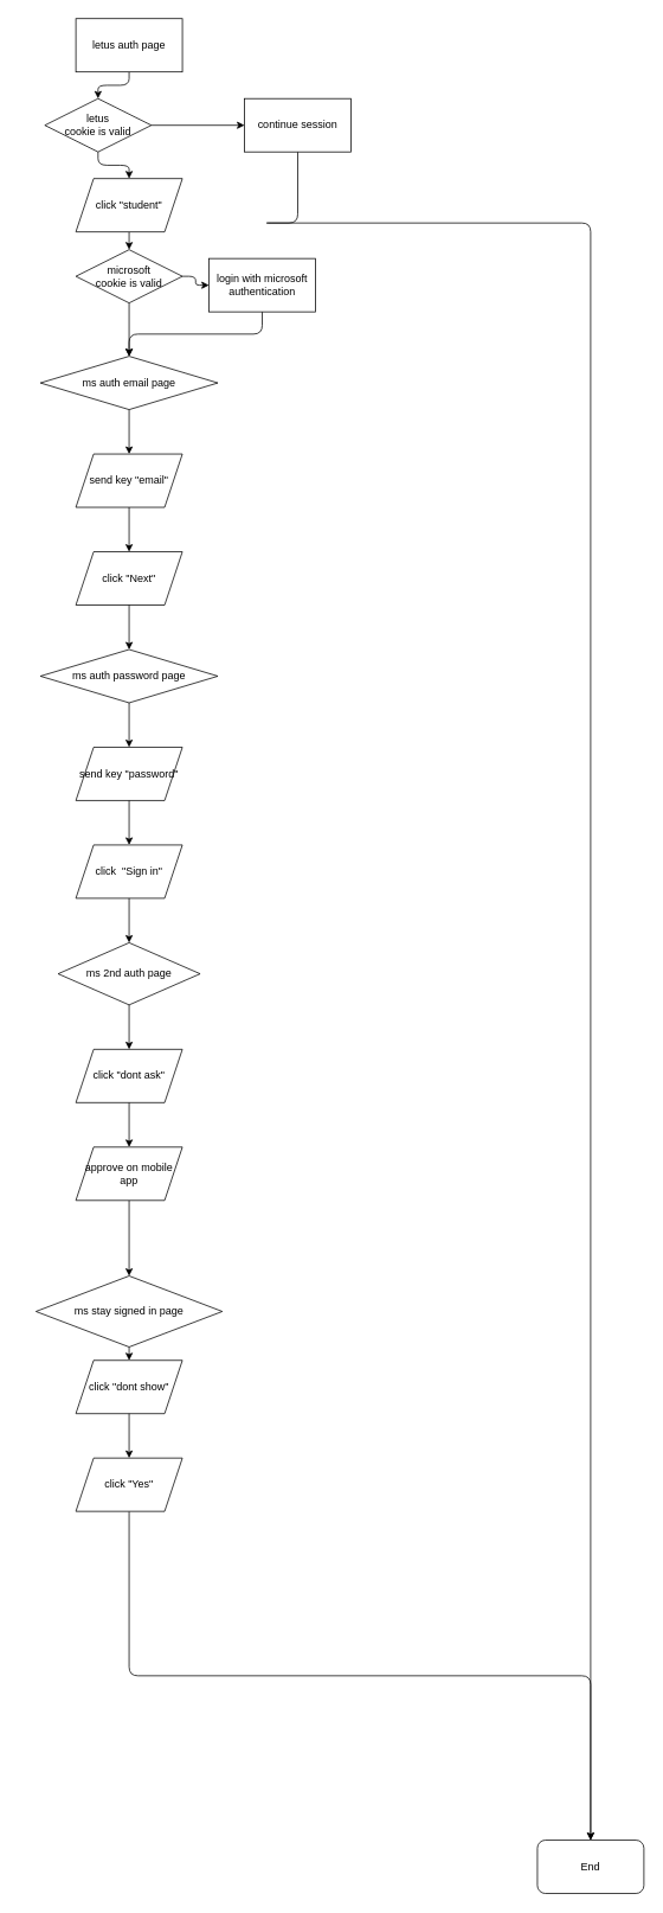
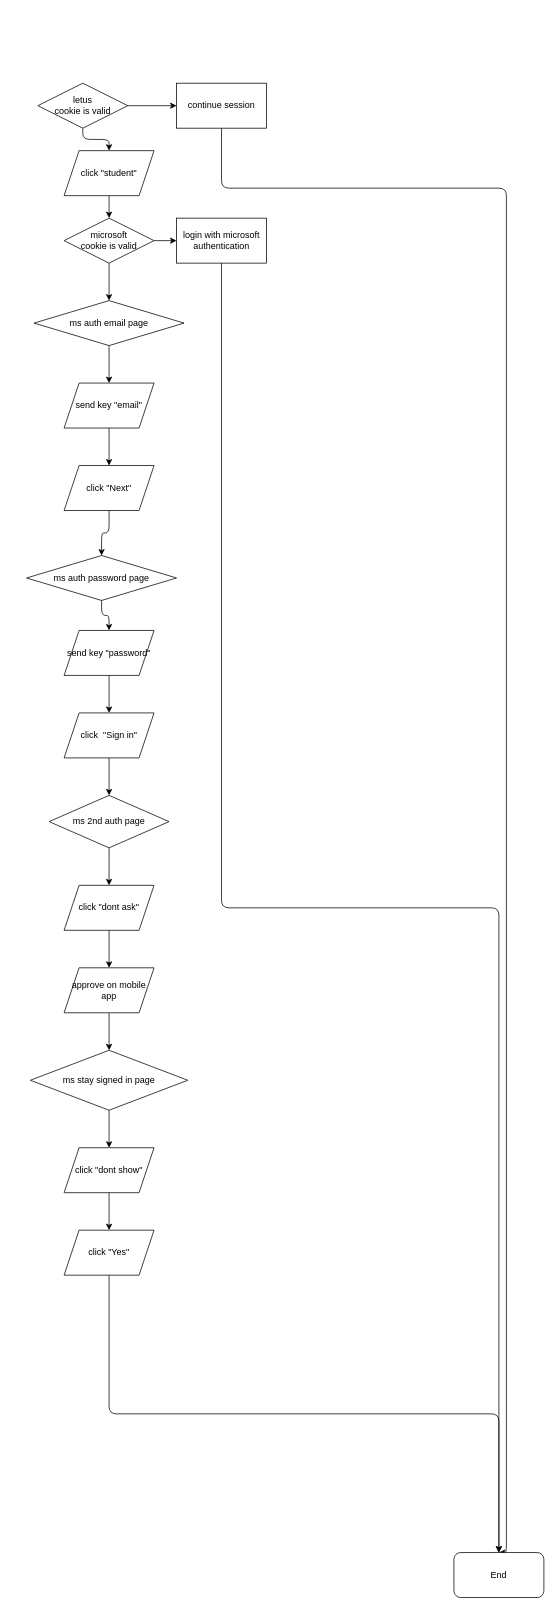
  <mxCell id="0" />
  <mxCell id="1" parent="0" />
- <mxCell id="2" style="edgeStyle=orthogonalEdgeStyle;html=1;exitX=0.5;exitY=1;exitDx=0;exitDy=0;entryX=0.5;entryY=0;entryDx=0;entryDy=0;" edge="1" parent="1" source="3" target="8"><mxGeometry relative="1" as="geometry"><mxPoint x="145" y="110" as="targetPoint" /></mxGeometry></mxCell>
- <mxCell id="3" value="letus auth page" style="rounded=0;whiteSpace=wrap;html=1;" vertex="1" parent="1"><mxGeometry x="85" y="20" width="120" height="60" as="geometry" /></mxCell>
  <mxCell id="4" style="edgeStyle=orthogonalEdgeStyle;html=1;exitX=0.5;exitY=1;exitDx=0;exitDy=0;entryX=0.5;entryY=0;entryDx=0;entryDy=0;elbow=vertical;" edge="1" parent="1" source="5" target="9"><mxGeometry relative="1" as="geometry"><mxPoint x="294.905" y="450" as="targetPoint" /><Array as="points"><mxPoint x="295" y="250" /><mxPoint x="675" y="250" /></Array></mxGeometry></mxCell>
- <mxCell id="5" value="continue session" style="whiteSpace=wrap;html=1;" vertex="1" parent="1"><mxGeometry x="275" y="110" width="120" height="60" as="geometry" /></mxCell>
+ <mxCell id="5" value="continue session" style="whiteSpace=wrap;html=1;" vertex="1" parent="1"><mxGeometry x="235" y="110" width="120" height="60" as="geometry" /></mxCell>
  <mxCell id="6" style="edgeStyle=orthogonalEdgeStyle;html=1;exitX=1;exitY=0.5;exitDx=0;exitDy=0;entryX=0;entryY=0.5;entryDx=0;entryDy=0;" edge="1" parent="1" source="8" target="5"><mxGeometry relative="1" as="geometry" /></mxCell>
  <mxCell id="7" style="edgeStyle=orthogonalEdgeStyle;html=1;exitX=0.5;exitY=1;exitDx=0;exitDy=0;entryX=0.5;entryY=0;entryDx=0;entryDy=0;fontFamily=Helvetica;fontSize=12;fontColor=default;elbow=vertical;" edge="1" parent="1" source="8" target="11"><mxGeometry relative="1" as="geometry" /></mxCell>
  <mxCell id="8" value="letus&lt;br&gt;cookie is valid" style="rhombus;whiteSpace=wrap;html=1;" vertex="1" parent="1"><mxGeometry x="50" y="110" width="120" height="60" as="geometry" /></mxCell>
  <mxCell id="9" value="End" style="rounded=1;whiteSpace=wrap;html=1;strokeColor=default;fontFamily=Helvetica;fontSize=12;fontColor=default;fillColor=default;" vertex="1" parent="1"><mxGeometry x="605" y="2070" width="120" height="60" as="geometry" /></mxCell>
  <mxCell id="10" style="edgeStyle=orthogonalEdgeStyle;html=1;exitX=0.5;exitY=1;exitDx=0;exitDy=0;entryX=0.5;entryY=0;entryDx=0;entryDy=0;fontFamily=Helvetica;fontSize=12;fontColor=default;elbow=vertical;" edge="1" parent="1" source="11" target="14"><mxGeometry relative="1" as="geometry" /></mxCell>
  <mxCell id="11" value="click &quot;student&quot;" style="shape=parallelogram;perimeter=parallelogramPerimeter;whiteSpace=wrap;html=1;fixedSize=1;strokeColor=default;fontFamily=Helvetica;fontSize=12;fontColor=default;fillColor=default;" vertex="1" parent="1"><mxGeometry x="85" y="200" width="120" height="60" as="geometry" /></mxCell>
  <mxCell id="12" style="edgeStyle=orthogonalEdgeStyle;html=1;exitX=1;exitY=0.5;exitDx=0;exitDy=0;fontFamily=Helvetica;fontSize=12;fontColor=default;elbow=vertical;entryX=0;entryY=0.5;entryDx=0;entryDy=0;" edge="1" parent="1" source="14" target="16"><mxGeometry relative="1" as="geometry"><mxPoint x="235" y="320.143" as="targetPoint" /></mxGeometry></mxCell>
  <mxCell id="13" style="edgeStyle=orthogonalEdgeStyle;html=1;exitX=0.5;exitY=1;exitDx=0;exitDy=0;entryX=0.5;entryY=0;entryDx=0;entryDy=0;fontFamily=Helvetica;fontSize=12;fontColor=default;elbow=vertical;" edge="1" parent="1" source="14" target="21"><mxGeometry relative="1" as="geometry" /></mxCell>
- <mxCell id="14" value="microsoft&lt;br&gt;cookie is valid" style="rhombus;whiteSpace=wrap;html=1;" vertex="1" parent="1"><mxGeometry x="85" y="280" width="120" height="60" as="geometry" /></mxCell>
- <mxCell id="15" style="edgeStyle=orthogonalEdgeStyle;html=1;exitX=0.5;exitY=1;exitDx=0;exitDy=0;fontFamily=Helvetica;fontSize=12;fontColor=default;elbow=vertical;" edge="1" parent="1" source="16" target="21"><mxGeometry relative="1" as="geometry" /></mxCell>
+ <mxCell id="14" value="microsoft&lt;br&gt;cookie is valid" style="rhombus;whiteSpace=wrap;html=1;" vertex="1" parent="1"><mxGeometry x="85" y="290" width="120" height="60" as="geometry" /></mxCell>
+ <mxCell id="15" style="edgeStyle=orthogonalEdgeStyle;html=1;exitX=0.5;exitY=1;exitDx=0;exitDy=0;entryX=0.5;entryY=0;entryDx=0;entryDy=0;fontFamily=Helvetica;fontSize=12;fontColor=default;elbow=vertical;" edge="1" parent="1" source="16" target="9"><mxGeometry relative="1" as="geometry" /></mxCell>
  <mxCell id="16" value="login with microsoft&lt;br&gt;authentication" style="rounded=0;whiteSpace=wrap;html=1;strokeColor=default;fontFamily=Helvetica;fontSize=12;fontColor=default;fillColor=default;" vertex="1" parent="1"><mxGeometry x="235" y="290" width="120" height="60" as="geometry" /></mxCell>
  <mxCell id="17" style="edgeStyle=orthogonalEdgeStyle;html=1;exitX=0.5;exitY=1;exitDx=0;exitDy=0;entryX=0.5;entryY=0;entryDx=0;entryDy=0;fontFamily=Helvetica;fontSize=12;fontColor=default;elbow=vertical;" edge="1" parent="1" source="40" target="9"><mxGeometry relative="1" as="geometry" /></mxCell>
  <mxCell id="18" value="" style="group" vertex="1" connectable="0" parent="1"><mxGeometry x="20" y="380" width="250" height="1340" as="geometry" /></mxCell>
  <mxCell id="19" value="send key &quot;email&quot;" style="shape=parallelogram;perimeter=parallelogramPerimeter;whiteSpace=wrap;html=1;fixedSize=1;strokeColor=default;fontFamily=Helvetica;fontSize=12;fontColor=default;fillColor=default;" vertex="1" parent="18"><mxGeometry x="65" y="130" width="120" height="60" as="geometry" /></mxCell>
  <mxCell id="20" style="edgeStyle=orthogonalEdgeStyle;html=1;entryX=0.5;entryY=0;entryDx=0;entryDy=0;fontFamily=Helvetica;fontSize=12;fontColor=default;elbow=vertical;" edge="1" parent="18" source="21" target="19"><mxGeometry relative="1" as="geometry" /></mxCell>
  <mxCell id="21" value="ms auth email page" style="rhombus;whiteSpace=wrap;html=1;strokeColor=default;fontFamily=Helvetica;fontSize=12;fontColor=default;fillColor=default;" vertex="1" parent="18"><mxGeometry x="25" y="20" width="200" height="60" as="geometry" /></mxCell>
  <mxCell id="22" value="click &quot;Next&quot;" style="shape=parallelogram;perimeter=parallelogramPerimeter;whiteSpace=wrap;html=1;fixedSize=1;strokeColor=default;fontFamily=Helvetica;fontSize=12;fontColor=default;fillColor=default;" vertex="1" parent="18"><mxGeometry x="65" y="240" width="120" height="60" as="geometry" /></mxCell>
  <mxCell id="23" style="edgeStyle=orthogonalEdgeStyle;html=1;exitX=0.5;exitY=1;exitDx=0;exitDy=0;entryX=0.5;entryY=0;entryDx=0;entryDy=0;fontFamily=Helvetica;fontSize=12;fontColor=default;elbow=vertical;" edge="1" parent="18" source="19" target="22"><mxGeometry relative="1" as="geometry" /></mxCell>
- <mxCell id="24" value="ms auth password page" style="rhombus;whiteSpace=wrap;html=1;strokeColor=default;fontFamily=Helvetica;fontSize=12;fontColor=default;fillColor=default;" vertex="1" parent="18"><mxGeometry x="25" y="350" width="200" height="60" as="geometry" /></mxCell>
+ <mxCell id="24" value="ms auth password page" style="rhombus;whiteSpace=wrap;html=1;strokeColor=default;fontFamily=Helvetica;fontSize=12;fontColor=default;fillColor=default;" vertex="1" parent="18"><mxGeometry x="15" y="360" width="200" height="60" as="geometry" /></mxCell>
  <mxCell id="25" style="edgeStyle=orthogonalEdgeStyle;html=1;exitX=0.5;exitY=1;exitDx=0;exitDy=0;entryX=0.5;entryY=0;entryDx=0;entryDy=0;fontFamily=Helvetica;fontSize=12;fontColor=default;elbow=vertical;" edge="1" parent="18" source="22" target="24"><mxGeometry relative="1" as="geometry" /></mxCell>
  <mxCell id="26" value="send key &quot;password&quot;" style="shape=parallelogram;perimeter=parallelogramPerimeter;whiteSpace=wrap;html=1;fixedSize=1;strokeColor=default;fontFamily=Helvetica;fontSize=12;fontColor=default;fillColor=default;" vertex="1" parent="18"><mxGeometry x="65" y="460" width="120" height="60" as="geometry" /></mxCell>
  <mxCell id="27" style="edgeStyle=orthogonalEdgeStyle;html=1;exitX=0.5;exitY=1;exitDx=0;exitDy=0;entryX=0.5;entryY=0;entryDx=0;entryDy=0;fontFamily=Helvetica;fontSize=12;fontColor=default;elbow=vertical;" edge="1" parent="18" source="24" target="26"><mxGeometry relative="1" as="geometry" /></mxCell>
  <mxCell id="28" value="click&amp;nbsp; &quot;Sign in&quot;" style="shape=parallelogram;perimeter=parallelogramPerimeter;whiteSpace=wrap;html=1;fixedSize=1;strokeColor=default;fontFamily=Helvetica;fontSize=12;fontColor=default;fillColor=default;" vertex="1" parent="18"><mxGeometry x="65" y="570" width="120" height="60" as="geometry" /></mxCell>
  <mxCell id="29" style="edgeStyle=orthogonalEdgeStyle;html=1;exitX=0.5;exitY=1;exitDx=0;exitDy=0;entryX=0.5;entryY=0;entryDx=0;entryDy=0;fontFamily=Helvetica;fontSize=12;fontColor=default;elbow=vertical;" edge="1" parent="18" source="26" target="28"><mxGeometry relative="1" as="geometry" /></mxCell>
  <mxCell id="30" value="ms 2nd auth page" style="rhombus;whiteSpace=wrap;html=1;strokeColor=default;fontFamily=Helvetica;fontSize=12;fontColor=default;fillColor=default;" vertex="1" parent="18"><mxGeometry x="45" y="680" width="160" height="70" as="geometry" /></mxCell>
  <mxCell id="31" style="edgeStyle=orthogonalEdgeStyle;html=1;exitX=0.5;exitY=1;exitDx=0;exitDy=0;entryX=0.5;entryY=0;entryDx=0;entryDy=0;fontFamily=Helvetica;fontSize=12;fontColor=default;elbow=vertical;" edge="1" parent="18" source="28" target="30"><mxGeometry relative="1" as="geometry" /></mxCell>
  <mxCell id="32" value="click &quot;dont ask&quot;" style="shape=parallelogram;perimeter=parallelogramPerimeter;whiteSpace=wrap;html=1;fixedSize=1;strokeColor=default;fontFamily=Helvetica;fontSize=12;fontColor=default;fillColor=default;" vertex="1" parent="18"><mxGeometry x="65" y="800" width="120" height="60" as="geometry" /></mxCell>
  <mxCell id="33" style="edgeStyle=orthogonalEdgeStyle;html=1;exitX=0.5;exitY=1;exitDx=0;exitDy=0;entryX=0.5;entryY=0;entryDx=0;entryDy=0;fontFamily=Helvetica;fontSize=12;fontColor=default;elbow=vertical;" edge="1" parent="18" source="30" target="32"><mxGeometry relative="1" as="geometry" /></mxCell>
- <mxCell id="34" value="ms stay signed in page" style="rhombus;whiteSpace=wrap;html=1;strokeColor=default;fontFamily=Helvetica;fontSize=12;fontColor=default;fillColor=default;" vertex="1" parent="18"><mxGeometry x="20" y="1055" width="210" height="80" as="geometry" /></mxCell>
+ <mxCell id="34" value="ms stay signed in page" style="rhombus;whiteSpace=wrap;html=1;strokeColor=default;fontFamily=Helvetica;fontSize=12;fontColor=default;fillColor=default;" vertex="1" parent="18"><mxGeometry x="20" y="1020" width="210" height="80" as="geometry" /></mxCell>
  <mxCell id="35" style="edgeStyle=orthogonalEdgeStyle;html=1;exitX=0.5;exitY=1;exitDx=0;exitDy=0;entryX=0.5;entryY=0;entryDx=0;entryDy=0;fontFamily=Helvetica;fontSize=12;fontColor=default;elbow=vertical;" edge="1" parent="18" source="36" target="34"><mxGeometry relative="1" as="geometry" /></mxCell>
  <mxCell id="36" value="approve on mobile app" style="shape=parallelogram;perimeter=parallelogramPerimeter;whiteSpace=wrap;html=1;fixedSize=1;strokeColor=default;fontFamily=Helvetica;fontSize=12;fontColor=default;fillColor=default;" vertex="1" parent="18"><mxGeometry x="65" y="910" width="120" height="60" as="geometry" /></mxCell>
  <mxCell id="37" style="edgeStyle=orthogonalEdgeStyle;html=1;exitX=0.5;exitY=1;exitDx=0;exitDy=0;entryX=0.5;entryY=0;entryDx=0;entryDy=0;fontFamily=Helvetica;fontSize=12;fontColor=default;elbow=vertical;" edge="1" parent="18" source="32" target="36"><mxGeometry relative="1" as="geometry" /></mxCell>
  <mxCell id="38" value="click &quot;dont show&quot;" style="shape=parallelogram;perimeter=parallelogramPerimeter;whiteSpace=wrap;html=1;fixedSize=1;strokeColor=default;fontFamily=Helvetica;fontSize=12;fontColor=default;fillColor=default;" vertex="1" parent="18"><mxGeometry x="65" y="1150" width="120" height="60" as="geometry" /></mxCell>
  <mxCell id="39" style="edgeStyle=orthogonalEdgeStyle;html=1;exitX=0.5;exitY=1;exitDx=0;exitDy=0;entryX=0.5;entryY=0;entryDx=0;entryDy=0;fontFamily=Helvetica;fontSize=12;fontColor=default;elbow=vertical;" edge="1" parent="18" source="34" target="38"><mxGeometry relative="1" as="geometry" /></mxCell>
  <mxCell id="40" value="click &quot;Yes&quot;" style="shape=parallelogram;perimeter=parallelogramPerimeter;whiteSpace=wrap;html=1;fixedSize=1;strokeColor=default;fontFamily=Helvetica;fontSize=12;fontColor=default;fillColor=default;" vertex="1" parent="18"><mxGeometry x="65" y="1260" width="120" height="60" as="geometry" /></mxCell>
  <mxCell id="41" style="edgeStyle=orthogonalEdgeStyle;html=1;exitX=0.5;exitY=1;exitDx=0;exitDy=0;entryX=0.5;entryY=0;entryDx=0;entryDy=0;fontFamily=Helvetica;fontSize=12;fontColor=default;elbow=vertical;" edge="1" parent="18" source="38" target="40"><mxGeometry relative="1" as="geometry" /></mxCell>
